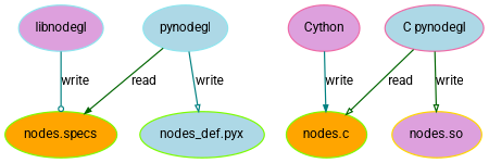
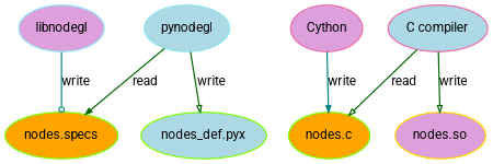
  digraph {
    fontname=Roboto
    node [color=lawngreen fillcolor=plum fontname=Roboto fontsize=10 style=filled]
    edge [arrowhead=onormal arrowsize=0.5 color=darkgreen fontname=Roboto fontsize=10]
    libnodegl [color=cadetblue2]
    n2 [fillcolor=orange label="nodes.specs"]
    pynodegl [color=cadetblue2 fillcolor=lightblue]
    n4 [fillcolor=lightblue label="nodes_def.pyx"]
    n5 [color=hotpink2 label=Cython]
    n6 [fillcolor=orange label="nodes.c"]
-   n7 [color=hotpink2 fillcolor=lightblue label="C pynodegl"]
+   n7 [color=hotpink2 fillcolor=lightblue label="C compiler"]
    n8 [color=gold label="nodes.so"]
    libnodegl -> n2 [arrowhead=odot color=teal label=write]
    pynodegl -> n2 [arrowhead=normal label=read]
-   pynodegl -> n4 [color=teal label=write]
+   pynodegl -> n4 [label=write]
    n5 -> n6 [arrowhead=normal color=teal label=write]
    n7 -> n6 [label=read]
    n7 -> n8 [label=write]
  }
